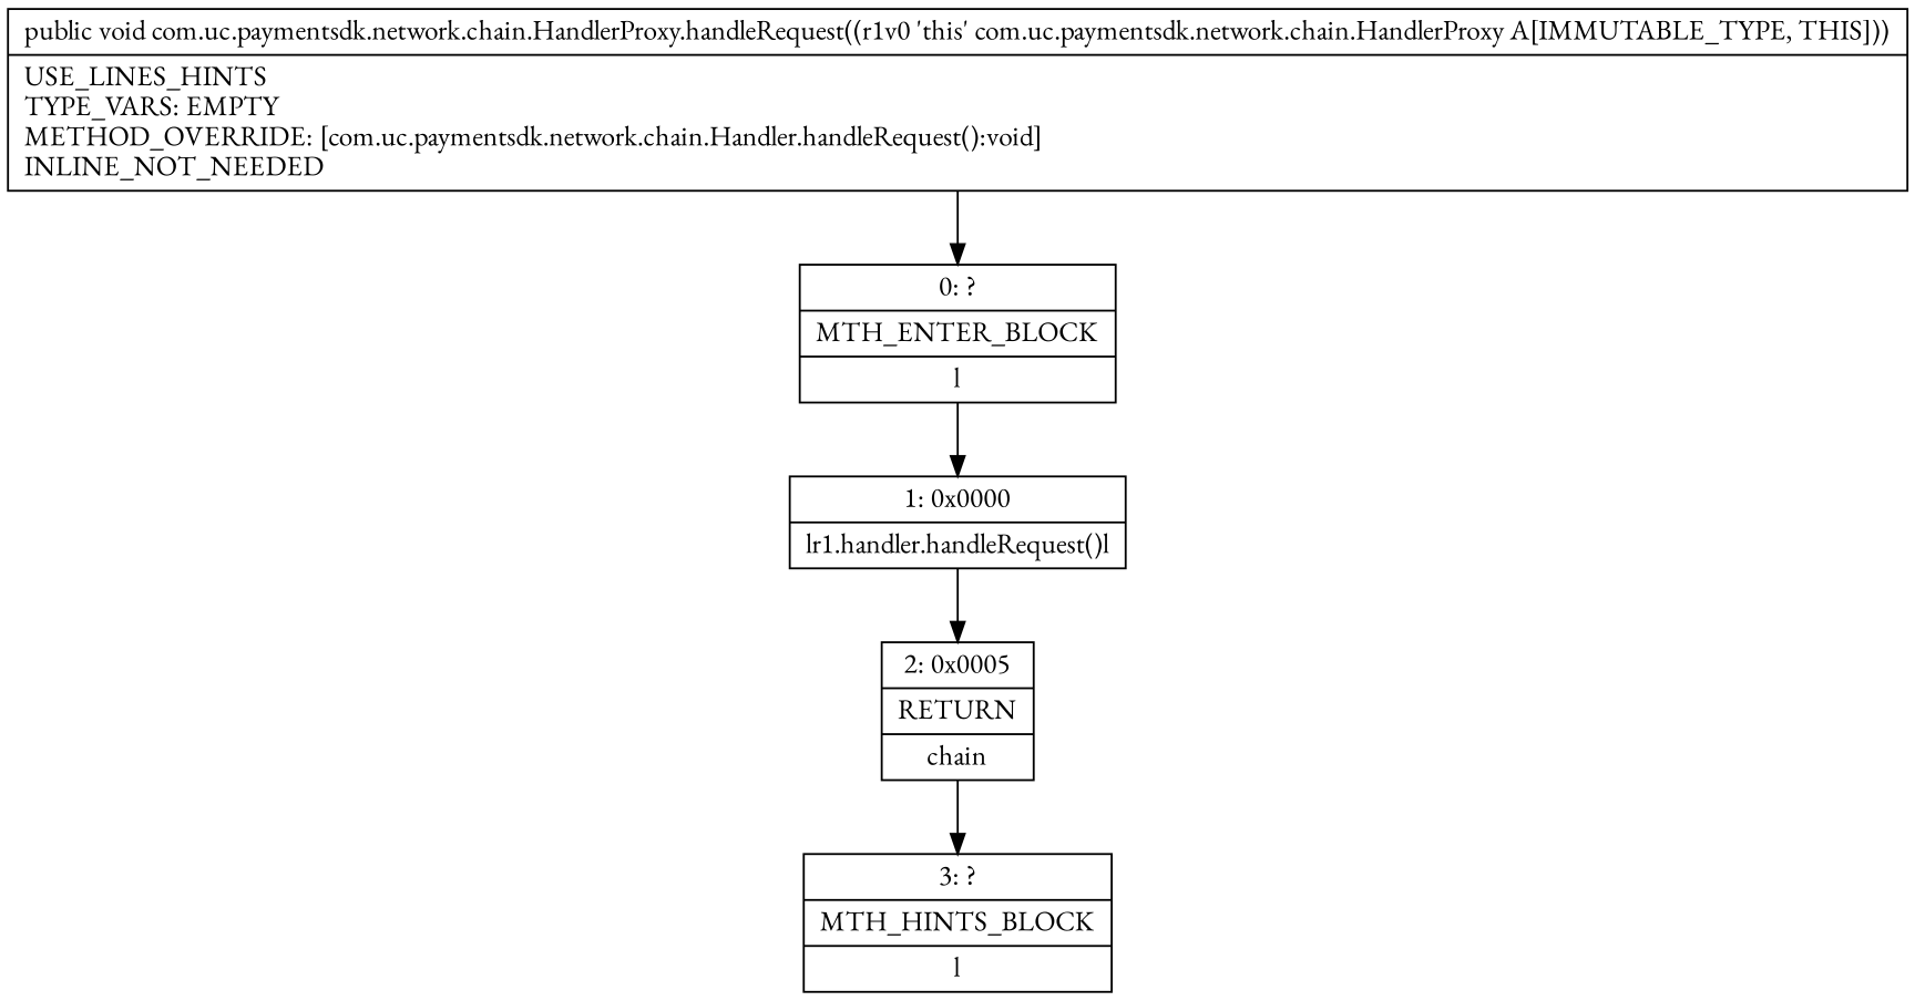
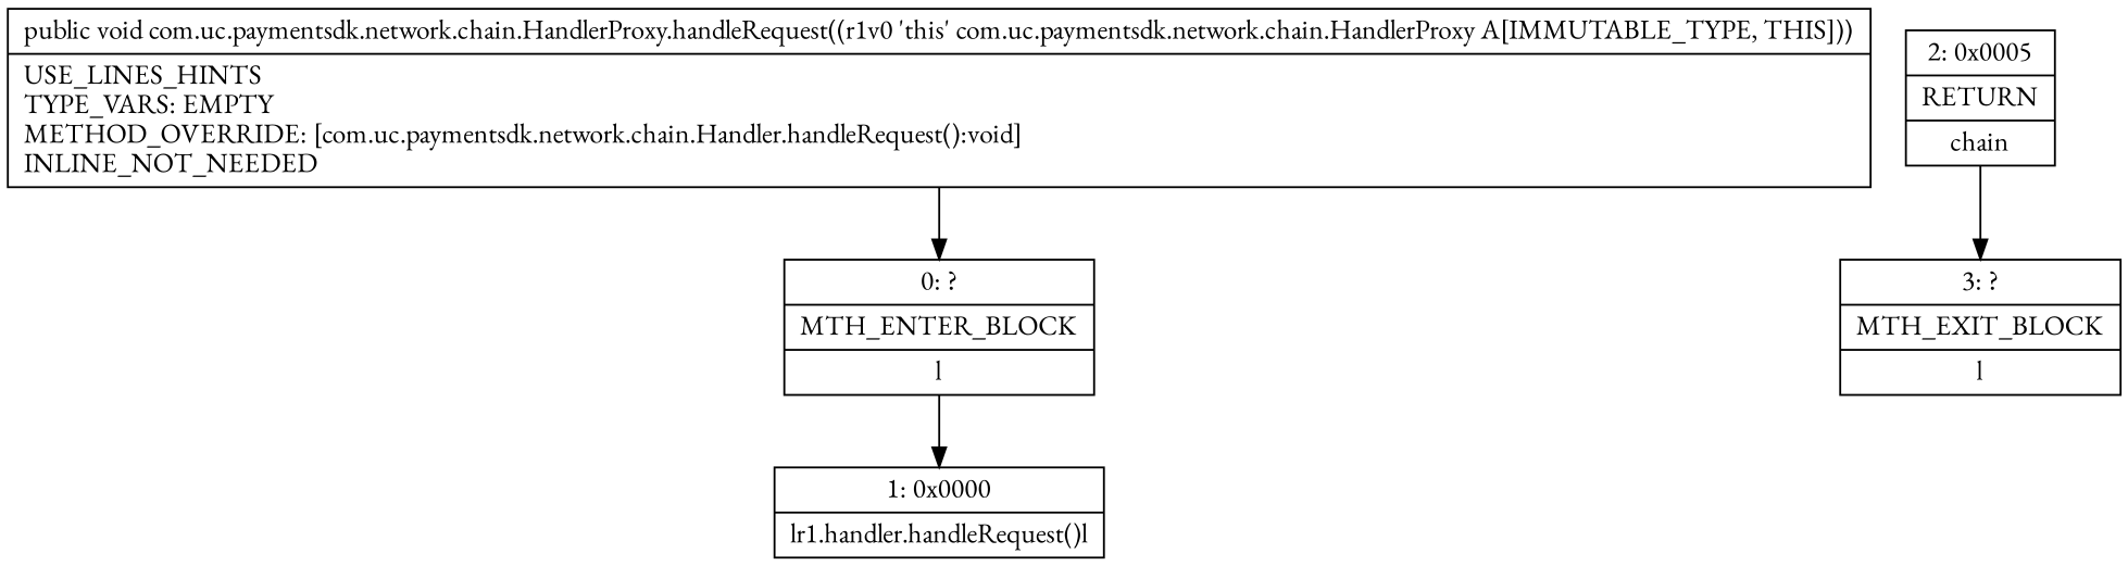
  digraph {
    fontname="EB Garamond"
    node [fontname="EB Garamond" shape=record]
    edge [fontname="EB Garamond"]
    n1 [label="{0\:\ ?|MTH_ENTER_BLOCK\l|l}"]
    n2 [label="{1\:\ 0x0000|lr1.handler.handleRequest()l}"]
    n3 [label="{2\:\ 0x0005|RETURN\l|chain}"]
-   n4 [label="{3\:\ ?|MTH_HINTS_BLOCK\l|l}"]
+   n4 [label="{3\:\ ?|MTH_EXIT_BLOCK\l|l}"]
    n5 [label="{public void com.uc.paymentsdk.network.chain.HandlerProxy.handleRequest((r1v0 'this' com.uc.paymentsdk.network.chain.HandlerProxy A[IMMUTABLE_TYPE, THIS]))  | USE_LINES_HINTS\lTYPE_VARS: EMPTY\lMETHOD_OVERRIDE: [com.uc.paymentsdk.network.chain.Handler.handleRequest():void]\lINLINE_NOT_NEEDED\l}"]
    n1 -> n2
-   n2 -> n3
    n3 -> n4
    n5 -> n1
  }
